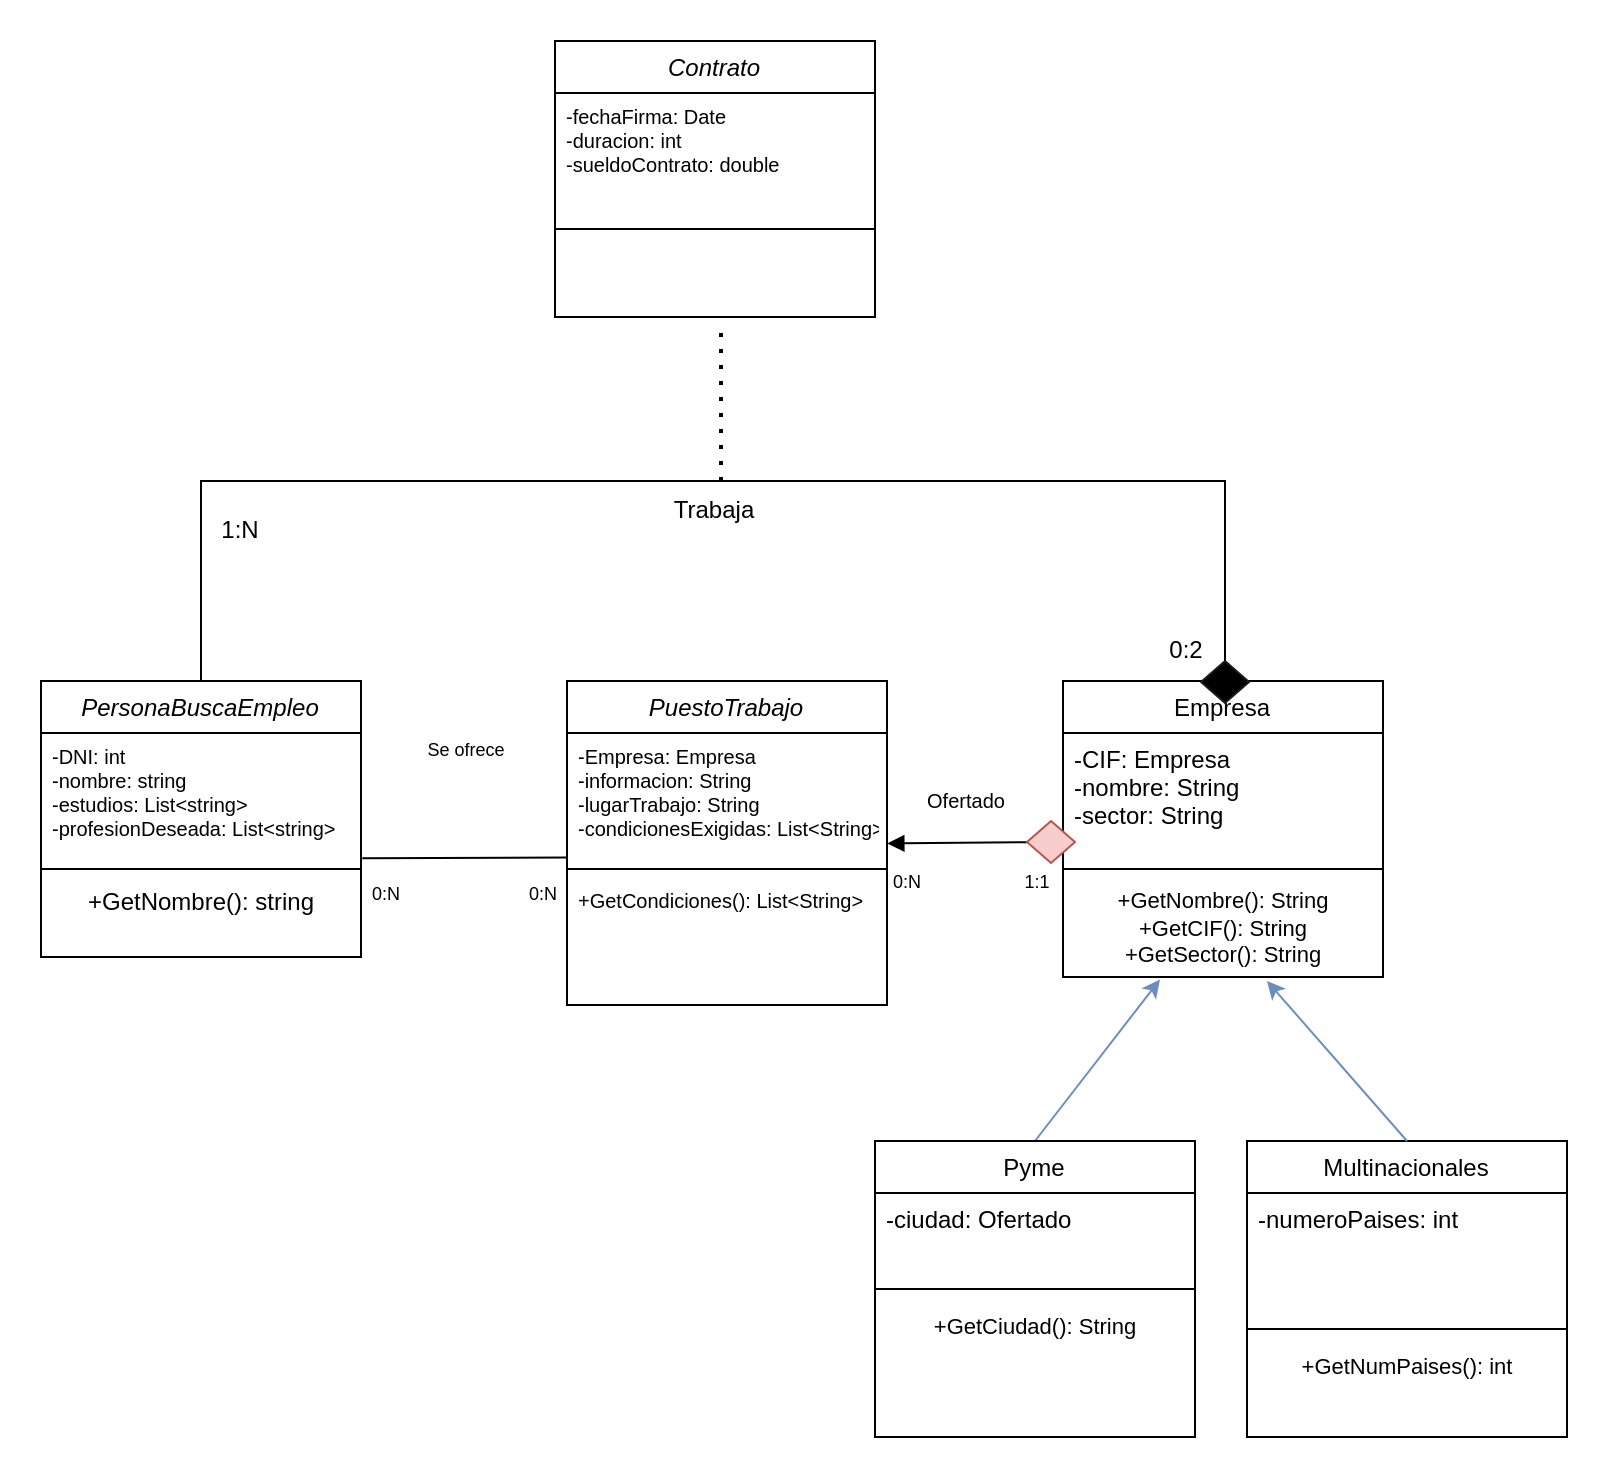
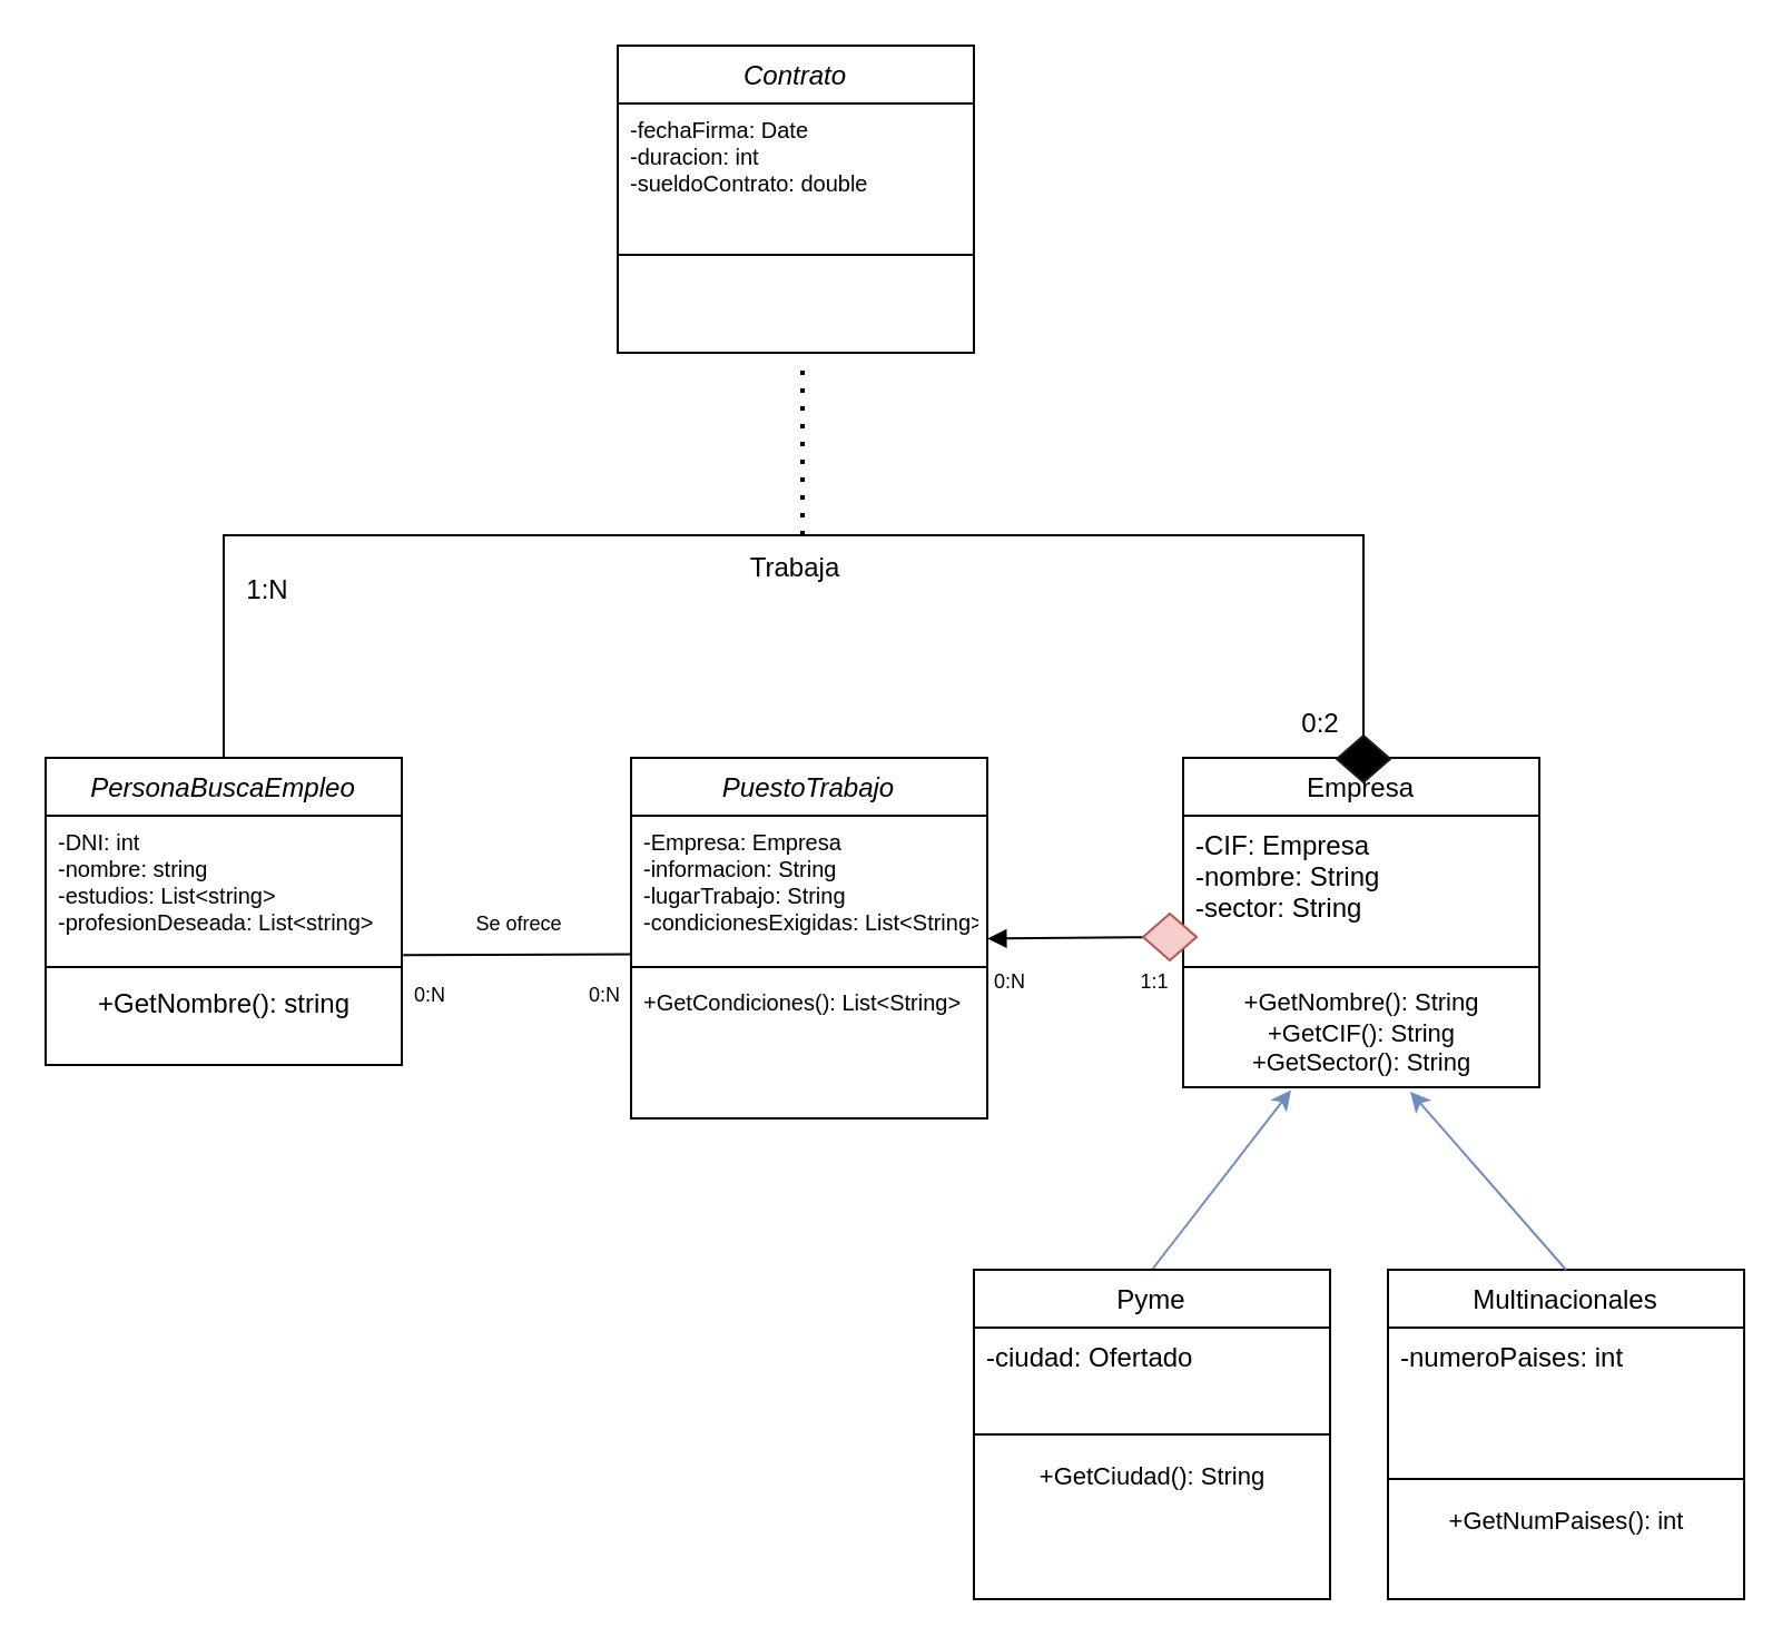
  <mxCell id="0" />
  <mxCell id="1" parent="0" />
  <mxCell id="2" value="" style="endArrow=classic;html=1;rounded=0;exitX=0.5;exitY=0;exitDx=0;exitDy=0;fillColor=#dae8fc;strokeColor=#6c8ebf;entryX=0.303;entryY=1.025;entryDx=0;entryDy=0;entryPerimeter=0;" edge="1" parent="1" source="11" target="10"><mxGeometry width="50" height="50" relative="1" as="geometry"><mxPoint x="533" y="520" as="sourcePoint" /><mxPoint x="583" y="480" as="targetPoint" /></mxGeometry></mxCell>
  <mxCell id="3" value="PersonaBuscaEmpleo" style="swimlane;fontStyle=2;align=center;verticalAlign=top;childLayout=stackLayout;horizontal=1;startSize=26;horizontalStack=0;resizeParent=1;resizeLast=0;collapsible=1;marginBottom=0;rounded=0;shadow=0;strokeWidth=1;" parent="1" vertex="1"><mxGeometry y="340" width="160" height="138" as="geometry" x="20"><mxRectangle x="230" y="140" width="160" height="26" as="alternateBounds" /></mxGeometry></mxCell>
  <mxCell id="4" value="-DNI: int&#10;-nombre: string&#10;-estudios: List&lt;string&gt;&#10;-profesionDeseada: List&lt;string&gt;" style="text;align=left;verticalAlign=top;spacingLeft=4;spacingRight=4;overflow=hidden;rotatable=0;points=[[0,0.5],[1,0.5]];portConstraint=eastwest;fontSize=10;" parent="3" vertex="1"><mxGeometry y="26" width="160" height="64" as="geometry" /></mxCell>
  <mxCell id="5" value="" style="line;html=1;strokeWidth=1;align=left;verticalAlign=middle;spacingTop=-1;spacingLeft=3;spacingRight=3;rotatable=0;labelPosition=right;points=[];portConstraint=eastwest;" parent="3" vertex="1"><mxGeometry y="90" width="160" height="8" as="geometry" /></mxCell>
  <mxCell id="6" value="+GetNombre(): string&lt;div&gt;&lt;br&gt;&lt;/div&gt;" style="text;html=1;align=center;verticalAlign=middle;resizable=0;points=[];autosize=1;strokeColor=none;fillColor=none;" vertex="1" parent="3"><mxGeometry y="98" width="160" height="40" as="geometry" /></mxCell>
  <mxCell id="7" value="Empresa" style="swimlane;fontStyle=0;align=center;verticalAlign=top;childLayout=stackLayout;horizontal=1;startSize=26;horizontalStack=0;resizeParent=1;resizeLast=0;collapsible=1;marginBottom=0;rounded=0;shadow=0;strokeWidth=1;" parent="1" vertex="1"><mxGeometry x="531" y="340" width="160" height="148" as="geometry"><mxRectangle x="550" y="140" width="160" height="26" as="alternateBounds" /></mxGeometry></mxCell>
  <mxCell id="8" value="-CIF: Empresa&#10;-nombre: String&#10;-sector: String" style="text;align=left;verticalAlign=top;spacingLeft=4;spacingRight=4;overflow=hidden;rotatable=0;points=[[0,0.5],[1,0.5]];portConstraint=eastwest;" parent="7" vertex="1"><mxGeometry y="26" width="160" height="64" as="geometry" /></mxCell>
  <mxCell id="9" value="" style="line;html=1;strokeWidth=1;align=left;verticalAlign=middle;spacingTop=-1;spacingLeft=3;spacingRight=3;rotatable=0;labelPosition=right;points=[];portConstraint=eastwest;" parent="7" vertex="1"><mxGeometry y="90" width="160" height="8" as="geometry" /></mxCell>
  <mxCell id="10" value="&lt;font style=&quot;font-size: 11px;&quot;&gt;+GetNombre(): String&lt;/font&gt;&lt;div style=&quot;font-size: 11px;&quot;&gt;+GetCIF(): String&lt;/div&gt;&lt;div style=&quot;font-size: 11px;&quot;&gt;+GetSector(): String&lt;/div&gt;" style="text;html=1;align=center;verticalAlign=middle;resizable=0;points=[];autosize=1;strokeColor=none;fillColor=none;" vertex="1" parent="7"><mxGeometry y="98" width="160" height="50" as="geometry" /></mxCell>
  <mxCell id="11" value="Pyme" style="swimlane;fontStyle=0;align=center;verticalAlign=top;childLayout=stackLayout;horizontal=1;startSize=26;horizontalStack=0;resizeParent=1;resizeLast=0;collapsible=1;marginBottom=0;rounded=0;shadow=0;strokeWidth=1;" vertex="1" parent="1"><mxGeometry x="437" y="570" width="160" height="148" as="geometry"><mxRectangle x="550" y="140" width="160" height="26" as="alternateBounds" /></mxGeometry></mxCell>
  <mxCell id="12" value="-ciudad: Ofertado" style="text;align=left;verticalAlign=top;spacingLeft=4;spacingRight=4;overflow=hidden;rotatable=0;points=[[0,0.5],[1,0.5]];portConstraint=eastwest;" vertex="1" parent="11"><mxGeometry y="26" width="160" height="44" as="geometry" /></mxCell>
  <mxCell id="13" value="" style="line;html=1;strokeWidth=1;align=left;verticalAlign=middle;spacingTop=-1;spacingLeft=3;spacingRight=3;rotatable=0;labelPosition=right;points=[];portConstraint=eastwest;" vertex="1" parent="11"><mxGeometry y="70" width="160" height="8" as="geometry" /></mxCell>
  <mxCell id="14" value="&lt;span style=&quot;font-size: 11px;&quot;&gt;+GetCiudad(): String&lt;/span&gt;" style="text;html=1;align=center;verticalAlign=middle;resizable=0;points=[];autosize=1;strokeColor=none;fillColor=none;" vertex="1" parent="11"><mxGeometry y="78" width="160" height="30" as="geometry" /></mxCell>
  <mxCell id="15" value="Multinacionales" style="swimlane;fontStyle=0;align=center;verticalAlign=top;childLayout=stackLayout;horizontal=1;startSize=26;horizontalStack=0;resizeParent=1;resizeLast=0;collapsible=1;marginBottom=0;rounded=0;shadow=0;strokeWidth=1;" vertex="1" parent="1"><mxGeometry x="623" y="570" width="160" height="148" as="geometry"><mxRectangle x="550" y="140" width="160" height="26" as="alternateBounds" /></mxGeometry></mxCell>
  <mxCell id="16" value="-numeroPaises: int" style="text;align=left;verticalAlign=top;spacingLeft=4;spacingRight=4;overflow=hidden;rotatable=0;points=[[0,0.5],[1,0.5]];portConstraint=eastwest;" vertex="1" parent="15"><mxGeometry y="26" width="160" height="64" as="geometry" /></mxCell>
  <mxCell id="17" value="" style="line;html=1;strokeWidth=1;align=left;verticalAlign=middle;spacingTop=-1;spacingLeft=3;spacingRight=3;rotatable=0;labelPosition=right;points=[];portConstraint=eastwest;" vertex="1" parent="15"><mxGeometry y="90" width="160" height="8" as="geometry" /></mxCell>
  <mxCell id="18" value="&lt;span style=&quot;font-size: 11px;&quot;&gt;+GetNumPaises(): int&lt;/span&gt;" style="text;html=1;align=center;verticalAlign=middle;resizable=0;points=[];autosize=1;strokeColor=none;fillColor=none;" vertex="1" parent="15"><mxGeometry y="98" width="160" height="30" as="geometry" /></mxCell>
  <mxCell id="19" value="" style="endArrow=classic;html=1;rounded=0;exitX=0.5;exitY=0;exitDx=0;exitDy=0;fillColor=#dae8fc;strokeColor=#6c8ebf;" edge="1" parent="1" source="15"><mxGeometry width="50" height="50" relative="1" as="geometry"><mxPoint x="603" y="569" as="sourcePoint" /><mxPoint x="633" y="490" as="targetPoint" /></mxGeometry></mxCell>
  <mxCell id="20" value="PuestoTrabajo" style="swimlane;fontStyle=2;align=center;verticalAlign=top;childLayout=stackLayout;horizontal=1;startSize=26;horizontalStack=0;resizeParent=1;resizeLast=0;collapsible=1;marginBottom=0;rounded=0;shadow=0;strokeWidth=1;" vertex="1" parent="1"><mxGeometry x="283" y="340" width="160" height="162" as="geometry"><mxRectangle x="230" y="140" width="160" height="26" as="alternateBounds" /></mxGeometry></mxCell>
  <mxCell id="21" value="-Empresa: Empresa&#10;-informacion: String&#10;-lugarTrabajo: String&#10;-condicionesExigidas: List&lt;String&gt;" style="text;align=left;verticalAlign=top;spacingLeft=4;spacingRight=4;overflow=hidden;rotatable=0;points=[[0,0.5],[1,0.5]];portConstraint=eastwest;fontSize=10;" vertex="1" parent="20"><mxGeometry y="26" width="160" height="64" as="geometry" /></mxCell>
  <mxCell id="22" value="" style="line;html=1;strokeWidth=1;align=left;verticalAlign=middle;spacingTop=-1;spacingLeft=3;spacingRight=3;rotatable=0;labelPosition=right;points=[];portConstraint=eastwest;" vertex="1" parent="20"><mxGeometry y="90" width="160" height="8" as="geometry" /></mxCell>
  <mxCell id="23" value="+GetCondiciones(): List&lt;String&gt;" style="text;align=left;verticalAlign=top;spacingLeft=4;spacingRight=4;overflow=hidden;rotatable=0;points=[[0,0.5],[1,0.5]];portConstraint=eastwest;fontSize=10;" vertex="1" parent="20"><mxGeometry y="98" width="160" height="64" as="geometry" /></mxCell>
  <mxCell id="24" value="" style="endArrow=block;html=1;rounded=0;entryX=1.001;entryY=0.863;entryDx=0;entryDy=0;entryPerimeter=0;endFill=1;" edge="1" parent="1" source="28" target="21"><mxGeometry width="50" height="50" relative="1" as="geometry"><mxPoint x="443" y="422" as="sourcePoint" /><mxPoint x="444.6" y="418.998" as="targetPoint" /><Array as="points" /></mxGeometry></mxCell>
- <mxCell id="25" value="&lt;font style=&quot;font-size: 10px;&quot;&gt;Ofertado&lt;/font&gt;" style="text;html=1;align=center;verticalAlign=middle;whiteSpace=wrap;rounded=0;" vertex="1" parent="1"><mxGeometry x="453" y="390" width="60" height="20" as="geometry" /></mxCell>
  <mxCell id="26" value="&lt;font style=&quot;font-size: 9px;&quot;&gt;1:1&lt;/font&gt;" style="text;html=1;align=center;verticalAlign=middle;whiteSpace=wrap;rounded=0;" vertex="1" parent="1"><mxGeometry x="490" y="430" width="57" height="20" as="geometry" /></mxCell>
  <mxCell id="27" value="&lt;font style=&quot;font-size: 9px;&quot;&gt;0:N&lt;/font&gt;" style="text;html=1;align=center;verticalAlign=middle;whiteSpace=wrap;rounded=0;" vertex="1" parent="1"><mxGeometry x="427" y="430" width="53" height="20" as="geometry" /></mxCell>
  <mxCell id="28" value="" style="rhombus;whiteSpace=wrap;html=1;fillColor=#f8cecc;strokeColor=#b85450;" vertex="1" parent="1"><mxGeometry x="513" y="410" width="24" height="21" as="geometry" /></mxCell>
  <mxCell id="29" value="" style="endArrow=none;html=1;rounded=0;exitX=1.004;exitY=0.978;exitDx=0;exitDy=0;exitPerimeter=0;entryX=0.001;entryY=0.972;entryDx=0;entryDy=0;entryPerimeter=0;" edge="1" parent="1" source="4" target="21"><mxGeometry width="50" height="50" relative="1" as="geometry"><mxPoint x="213" y="429" as="sourcePoint" /><mxPoint x="273" y="430" as="targetPoint" /></mxGeometry></mxCell>
- <mxCell id="30" value="&lt;font style=&quot;font-size: 9px;&quot;&gt;Se ofrece&lt;/font&gt;" style="text;html=1;align=center;verticalAlign=middle;whiteSpace=wrap;rounded=0;" vertex="1" parent="1"><mxGeometry x="203" y="359" width="60" height="30" as="geometry" /></mxCell>
+ <mxCell id="30" value="&lt;font style=&quot;font-size: 9px;&quot;&gt;Se ofrece&lt;/font&gt;" style="text;html=1;align=center;verticalAlign=middle;whiteSpace=wrap;rounded=0;" vertex="1" parent="1"><mxGeometry x="203" y="399" width="60" height="30" as="geometry" /></mxCell>
  <mxCell id="31" value="&lt;font style=&quot;font-size: 9px;&quot;&gt;0:N&lt;/font&gt;" style="text;html=1;align=center;verticalAlign=middle;whiteSpace=wrap;rounded=0;" vertex="1" parent="1"><mxGeometry x="240" y="430" width="63" height="31" as="geometry" /></mxCell>
  <mxCell id="32" value="&lt;font style=&quot;font-size: 9px;&quot;&gt;0:N&lt;/font&gt;" style="text;html=1;align=center;verticalAlign=middle;whiteSpace=wrap;rounded=0;" vertex="1" parent="1"><mxGeometry x="163" y="431" width="60" height="30" as="geometry" /></mxCell>
  <mxCell id="33" value="" style="endArrow=none;html=1;rounded=0;exitX=0.5;exitY=0;exitDx=0;exitDy=0;" edge="1" parent="1" source="3" target="41"><mxGeometry width="50" height="50" relative="1" as="geometry"><mxPoint x="320" y="520" as="sourcePoint" /><mxPoint x="820" y="240" as="targetPoint" /><Array as="points"><mxPoint x="100" y="240" /><mxPoint x="420" y="240" /><mxPoint x="612" y="240" /></Array></mxGeometry></mxCell>
  <mxCell id="34" value="" style="endArrow=none;dashed=1;html=1;dashPattern=1 3;strokeWidth=2;rounded=0;" edge="1" parent="1"><mxGeometry width="50" height="50" relative="1" as="geometry"><mxPoint x="360" y="240" as="sourcePoint" /><mxPoint x="360" y="160" as="targetPoint" /></mxGeometry></mxCell>
  <mxCell id="35" value="Contrato" style="swimlane;fontStyle=2;align=center;verticalAlign=top;childLayout=stackLayout;horizontal=1;startSize=26;horizontalStack=0;resizeParent=1;resizeLast=0;collapsible=1;marginBottom=0;rounded=0;shadow=0;strokeWidth=1;" vertex="1" parent="1"><mxGeometry x="277" y="20" width="160" height="138" as="geometry"><mxRectangle x="230" y="140" width="160" height="26" as="alternateBounds" /></mxGeometry></mxCell>
  <mxCell id="36" value="-fechaFirma: Date&#10;-duracion: int&#10;-sueldoContrato: double" style="text;align=left;verticalAlign=top;spacingLeft=4;spacingRight=4;overflow=hidden;rotatable=0;points=[[0,0.5],[1,0.5]];portConstraint=eastwest;fontSize=10;" vertex="1" parent="35"><mxGeometry y="26" width="160" height="64" as="geometry" /></mxCell>
  <mxCell id="37" value="" style="line;html=1;strokeWidth=1;align=left;verticalAlign=middle;spacingTop=-1;spacingLeft=3;spacingRight=3;rotatable=0;labelPosition=right;points=[];portConstraint=eastwest;" vertex="1" parent="35"><mxGeometry y="90" width="160" height="8" as="geometry" /></mxCell>
  <mxCell id="38" value="Trabaja" style="text;html=1;align=center;verticalAlign=middle;whiteSpace=wrap;rounded=0;" vertex="1" parent="1"><mxGeometry x="327" y="240" width="60" height="30" as="geometry" /></mxCell>
  <mxCell id="39" value="1:N" style="text;html=1;align=center;verticalAlign=middle;whiteSpace=wrap;rounded=0;" vertex="1" parent="1"><mxGeometry x="90" y="250" width="60" height="30" as="geometry" /></mxCell>
  <mxCell id="40" value="0:2" style="text;html=1;align=center;verticalAlign=middle;whiteSpace=wrap;rounded=0;" vertex="1" parent="1"><mxGeometry x="563" y="310" width="60" height="30" as="geometry" /></mxCell>
  <mxCell id="41" value="" style="rhombus;whiteSpace=wrap;html=1;strokeColor=#1C1A1A;fillColor=#000000;" vertex="1" parent="1"><mxGeometry x="600" y="330" width="24" height="21" as="geometry" /></mxCell>
